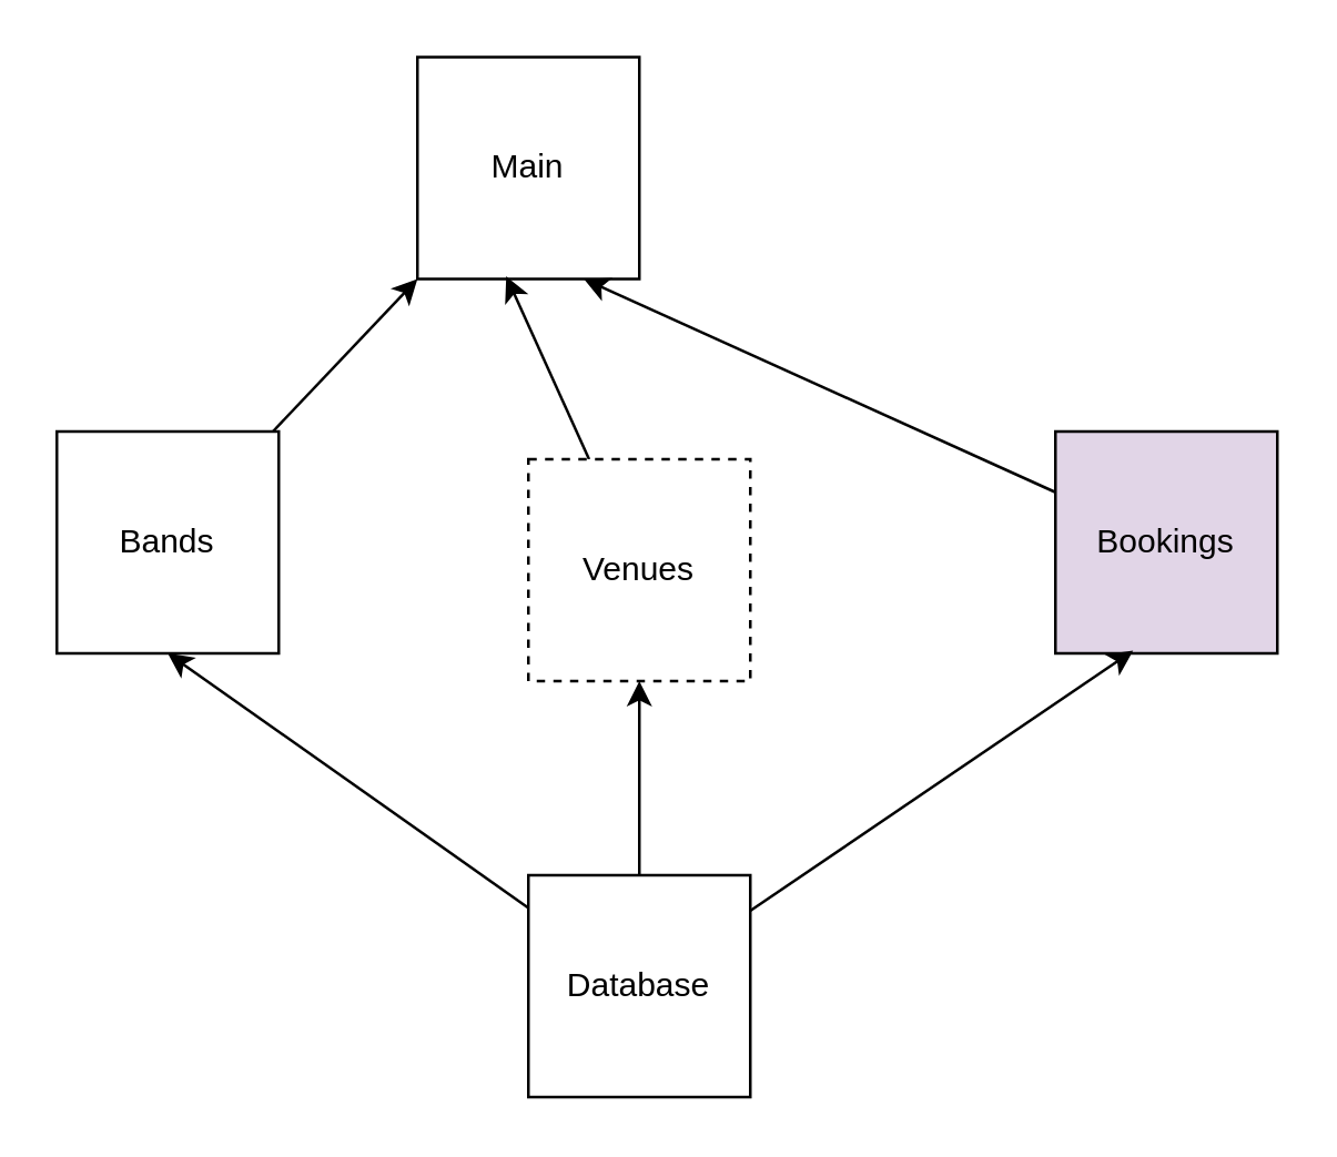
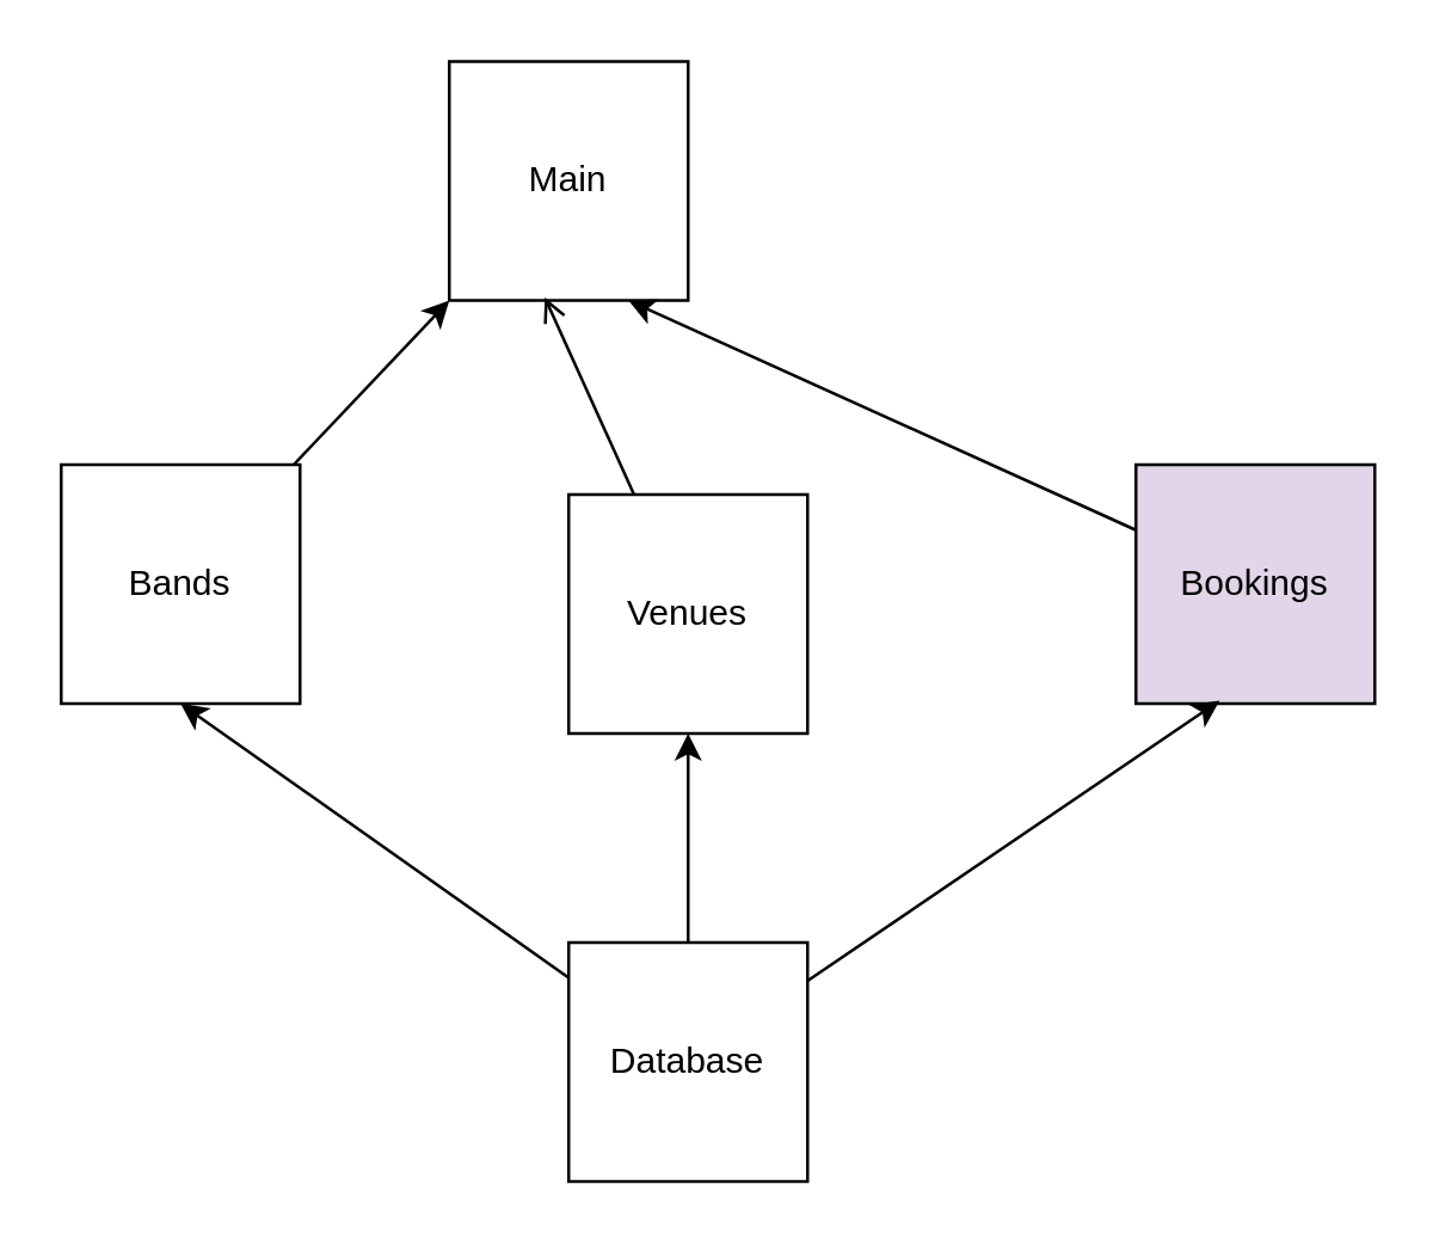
  <mxCell id="0" />
  <mxCell id="1" parent="0" />
  <mxCell id="2" value="Main" style="whiteSpace=wrap;html=1;aspect=fixed;" vertex="1" parent="1"><mxGeometry x="150" y="20" width="80" height="80" as="geometry" /></mxCell>
  <mxCell id="3" style="edgeStyle=none;html=1;entryX=0;entryY=1;entryDx=0;entryDy=0;" edge="1" parent="1" source="4" target="2"><mxGeometry relative="1" as="geometry" /></mxCell>
  <mxCell id="4" value="Bands" style="whiteSpace=wrap;html=1;aspect=fixed;" vertex="1" parent="1"><mxGeometry x="20" y="155" width="80" height="80" as="geometry" /></mxCell>
- <mxCell id="5" style="edgeStyle=none;html=1;entryX=0.4;entryY=0.988;entryDx=0;entryDy=0;entryPerimeter=0;" edge="1" parent="1" source="6" target="2"><mxGeometry relative="1" as="geometry" /></mxCell>
- <mxCell id="6" value="Venues" style="whiteSpace=wrap;html=1;aspect=fixed;dashed=1;" vertex="1" parent="1"><mxGeometry x="190" y="165" width="80" height="80" as="geometry" /></mxCell>
+ <mxCell id="5" style="edgeStyle=none;html=1;entryX=0.4;entryY=0.988;entryDx=0;entryDy=0;entryPerimeter=0;endArrow=open;" edge="1" parent="1" source="6" target="2"><mxGeometry relative="1" as="geometry" /></mxCell>
+ <mxCell id="6" value="Venues" style="whiteSpace=wrap;html=1;aspect=fixed;" vertex="1" parent="1"><mxGeometry x="190" y="165" width="80" height="80" as="geometry" /></mxCell>
  <mxCell id="7" style="edgeStyle=none;html=1;entryX=0.75;entryY=1;entryDx=0;entryDy=0;" edge="1" parent="1" source="8" target="2"><mxGeometry relative="1" as="geometry" /></mxCell>
  <mxCell id="8" value="Bookings" style="whiteSpace=wrap;html=1;aspect=fixed;fillColor=#e1d5e7;" vertex="1" parent="1"><mxGeometry x="380" y="155" width="80" height="80" as="geometry" /></mxCell>
  <mxCell id="9" value="" style="edgeStyle=none;html=1;" edge="1" parent="1" source="12" target="6"><mxGeometry relative="1" as="geometry" /></mxCell>
  <mxCell id="10" style="edgeStyle=none;html=1;entryX=0.35;entryY=0.988;entryDx=0;entryDy=0;entryPerimeter=0;" edge="1" parent="1" source="12" target="8"><mxGeometry relative="1" as="geometry" /></mxCell>
  <mxCell id="11" style="edgeStyle=none;html=1;entryX=0.5;entryY=1;entryDx=0;entryDy=0;" edge="1" parent="1" source="12" target="4"><mxGeometry relative="1" as="geometry" /></mxCell>
  <mxCell id="12" value="Database" style="whiteSpace=wrap;html=1;aspect=fixed;" vertex="1" parent="1"><mxGeometry x="190" y="315" width="80" height="80" as="geometry" /></mxCell>
